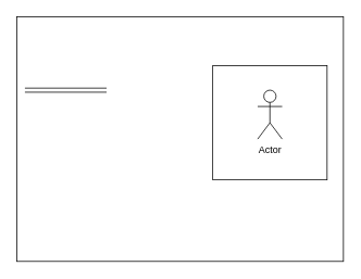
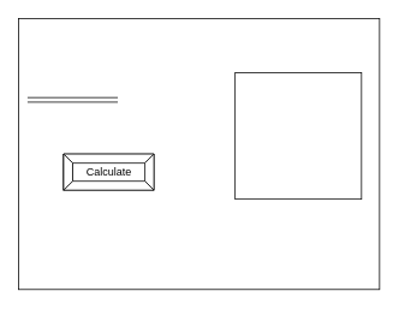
  <mxCell id="0" />
  <mxCell id="1" parent="0" />
  <mxCell id="2" value="" style="rounded=0;whiteSpace=wrap;html=1;" vertex="1" parent="1"><mxGeometry x="20" y="20" width="400" height="300" as="geometry" /></mxCell>
+ <mxCell id="3" value="Calculate" style="labelPosition=center;verticalLabelPosition=middle;align=center;html=1;shape=mxgraph.basic.button;dx=10;" vertex="1" parent="1"><mxGeometry x="70" y="170" width="100" height="40" as="geometry" /></mxCell>
  <mxCell id="4" value="" style="shape=link;html=1;width=-5;" edge="1" parent="1"><mxGeometry width="100" relative="1" as="geometry"><mxPoint x="30" y="110" as="sourcePoint" /><mxPoint x="130" y="110" as="targetPoint" /></mxGeometry></mxCell>
  <mxCell id="5" value="" style="whiteSpace=wrap;html=1;aspect=fixed;" vertex="1" parent="1"><mxGeometry x="260" y="80" width="140" height="140" as="geometry" /></mxCell>
- <mxCell id="6" value="Actor" style="shape=umlActor;verticalLabelPosition=bottom;verticalAlign=top;html=1;outlineConnect=0;" vertex="1" parent="1"><mxGeometry x="315" y="110" width="30" height="60" as="geometry" /></mxCell>
